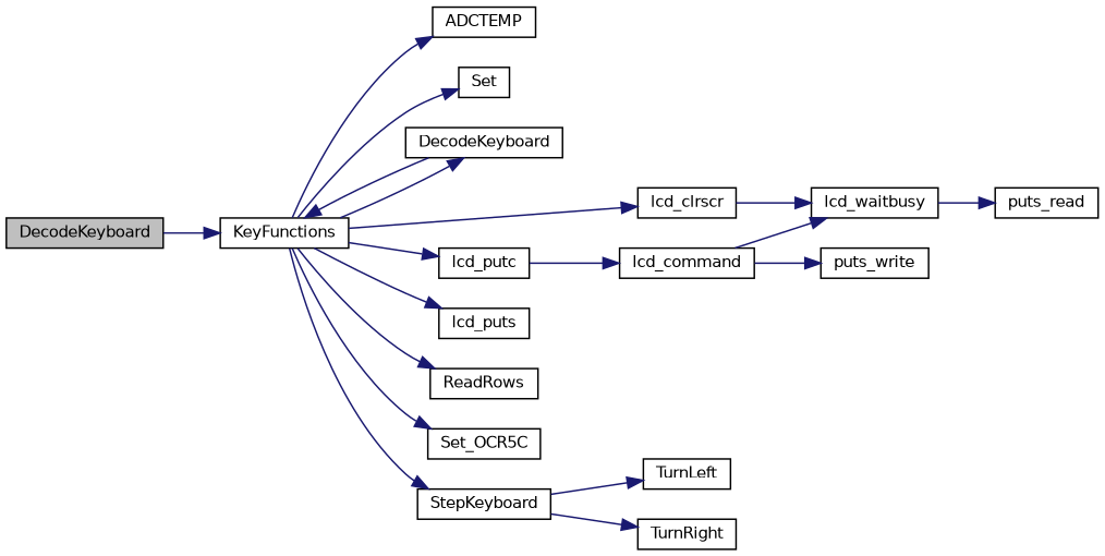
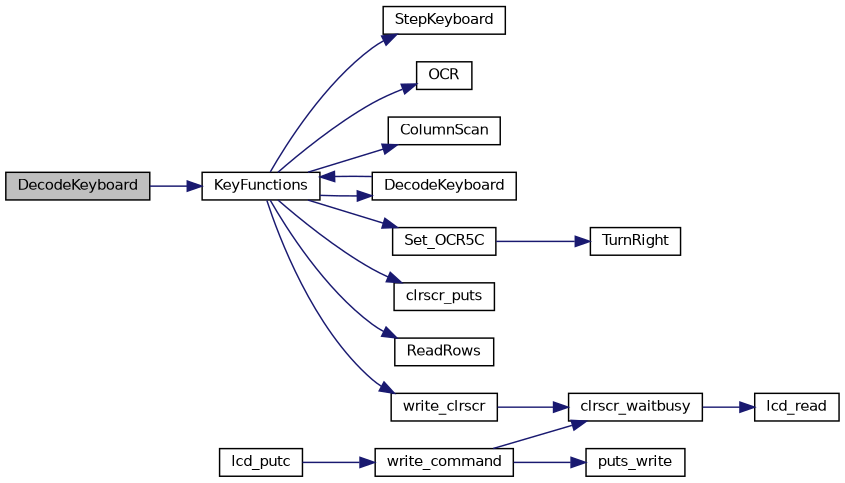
  digraph {
    rankdir=LR
    node [color=black fillcolor=white fontname=Helvetica fontsize=10 shape=record style=filled]
    edge [color=midnightblue fontname=Helvetica fontsize=10 labelfontname=Helvetica labelfontsize=10 style=solid]
    n1 [fillcolor=grey75 fontcolor=black height=0.2 label=DecodeKeyboard width=0.4]
    n2 [height=0.2 label=KeyFunctions width=0.4]
-   n3 [height=0.2 label=ADCTEMP width=0.4]
-   n4 [height=0.2 label=Set width=0.4]
+   n3 [height=0.2 label=OCR width=0.4]
+   n4 [height=0.2 label=ColumnScan width=0.4]
    n5 [height=0.2 label=DecodeKeyboard width=0.4]
-   n6 [height=0.2 label=lcd_clrscr width=0.4]
+   n6 [height=0.2 label=write_clrscr width=0.4]
    n7 [height=0.2 label=lcd_putc width=0.4]
-   n8 [height=0.2 label=lcd_puts width=0.4]
+   n8 [height=0.2 label=clrscr_puts width=0.4]
    n9 [height=0.2 label=ReadRows width=0.4]
    n10 [height=0.2 label=Set_OCR5C width=0.4]
    n11 [height=0.2 label=StepKeyboard width=0.4]
-   n12 [height=0.2 label=lcd_waitbusy width=0.4]
-   n13 [height=0.2 label=lcd_command width=0.4]
-   n14 [height=0.2 label=TurnLeft width=0.4]
+   n12 [height=0.2 label=clrscr_waitbusy width=0.4]
+   n13 [height=0.2 label=write_command width=0.4]
    n15 [height=0.2 label=TurnRight width=0.4]
-   n16 [height=0.2 label=puts_read width=0.4]
+   n16 [height=0.2 label=lcd_read width=0.4]
    n17 [height=0.2 label=puts_write width=0.4]
    n1 -> n2
    n2 -> n3
    n2 -> n4
    n2 -> n5
    n2 -> n6
-   n2 -> n7
    n2 -> n8
    n2 -> n9
    n2 -> n10
    n2 -> n11
    n5 -> n2
    n6 -> n12
    n7 -> n13
-   n11 -> n14
-   n11 -> n15
+   n10 -> n15
    n12 -> n16
    n13 -> n12
    n13 -> n17
  }
